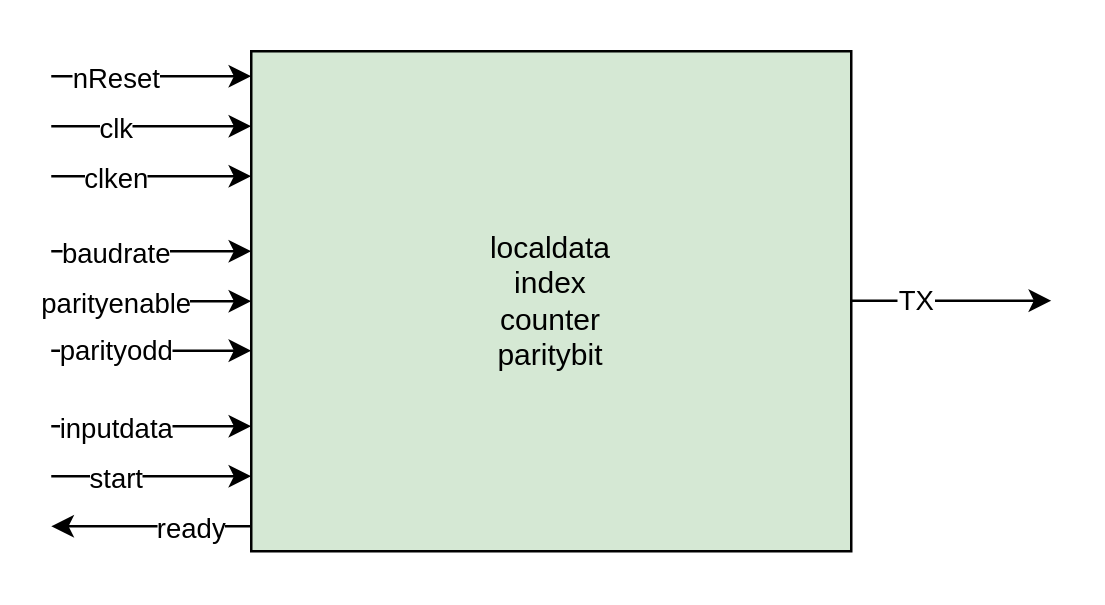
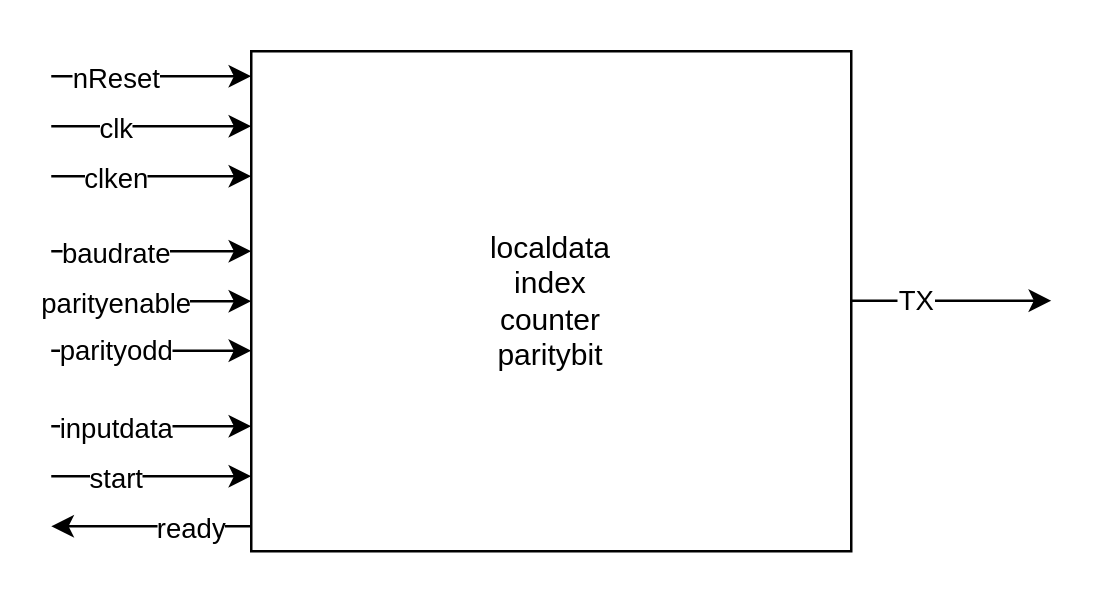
  <mxCell id="0" />
  <mxCell id="1" parent="0" />
- <mxCell id="2" value="localdata&lt;br&gt;index&lt;br&gt;counter&lt;br&gt;paritybit" style="rounded=0;whiteSpace=wrap;html=1;fillColor=#d5e8d4;" vertex="1" parent="1"><mxGeometry x="100" y="20" width="240" height="200" as="geometry" /></mxCell>
+ <mxCell id="2" value="localdata&lt;br&gt;index&lt;br&gt;counter&lt;br&gt;paritybit" style="rounded=0;whiteSpace=wrap;html=1;" vertex="1" parent="1"><mxGeometry x="100" y="20" width="240" height="200" as="geometry" /></mxCell>
  <mxCell id="3" value="" style="endArrow=classic;html=1;entryX=0;entryY=0;entryDx=0;entryDy=0;" edge="1" parent="1"><mxGeometry width="50" height="50" relative="1" as="geometry"><mxPoint x="20" y="120" as="sourcePoint" /><mxPoint x="100" y="120" as="targetPoint" /></mxGeometry></mxCell>
  <mxCell id="4" value="parityenable" style="edgeLabel;html=1;align=center;verticalAlign=middle;resizable=0;points=[];" vertex="1" connectable="0" parent="3"><mxGeometry x="-0.385" relative="1" as="geometry"><mxPoint as="offset" /></mxGeometry></mxCell>
  <mxCell id="5" value="" style="endArrow=classic;html=1;entryX=0;entryY=0;entryDx=0;entryDy=0;" edge="1" parent="1"><mxGeometry width="50" height="50" relative="1" as="geometry"><mxPoint x="20" y="139.76" as="sourcePoint" /><mxPoint x="100" y="139.76" as="targetPoint" /></mxGeometry></mxCell>
  <mxCell id="6" value="parityodd" style="edgeLabel;html=1;align=center;verticalAlign=middle;resizable=0;points=[];" vertex="1" connectable="0" parent="5"><mxGeometry x="-0.385" relative="1" as="geometry"><mxPoint as="offset" /></mxGeometry></mxCell>
  <mxCell id="7" value="" style="endArrow=classic;html=1;entryX=0;entryY=0;entryDx=0;entryDy=0;" edge="1" parent="1"><mxGeometry width="50" height="50" relative="1" as="geometry"><mxPoint x="20" y="170" as="sourcePoint" /><mxPoint x="100" y="170" as="targetPoint" /></mxGeometry></mxCell>
  <mxCell id="8" value="inputdata" style="edgeLabel;html=1;align=center;verticalAlign=middle;resizable=0;points=[];" vertex="1" connectable="0" parent="7"><mxGeometry x="-0.385" relative="1" as="geometry"><mxPoint as="offset" /></mxGeometry></mxCell>
  <mxCell id="9" value="" style="endArrow=classic;html=1;entryX=0;entryY=0;entryDx=0;entryDy=0;" edge="1" parent="1"><mxGeometry width="50" height="50" relative="1" as="geometry"><mxPoint x="20" y="190" as="sourcePoint" /><mxPoint x="100" y="190" as="targetPoint" /></mxGeometry></mxCell>
  <mxCell id="10" value="start" style="edgeLabel;html=1;align=center;verticalAlign=middle;resizable=0;points=[];" vertex="1" connectable="0" parent="9"><mxGeometry x="-0.385" relative="1" as="geometry"><mxPoint as="offset" /></mxGeometry></mxCell>
  <mxCell id="11" value="" style="endArrow=classic;html=1;entryX=0;entryY=0;entryDx=0;entryDy=0;" edge="1" parent="1"><mxGeometry width="50" height="50" relative="1" as="geometry"><mxPoint x="100" y="210" as="sourcePoint" /><mxPoint x="20" y="210" as="targetPoint" /></mxGeometry></mxCell>
  <mxCell id="12" value="ready" style="edgeLabel;html=1;align=center;verticalAlign=middle;resizable=0;points=[];" vertex="1" connectable="0" parent="11"><mxGeometry x="-0.385" relative="1" as="geometry"><mxPoint as="offset" /></mxGeometry></mxCell>
  <mxCell id="13" value="" style="endArrow=classic;html=1;entryX=0;entryY=0;entryDx=0;entryDy=0;" edge="1" parent="1"><mxGeometry width="50" height="50" relative="1" as="geometry"><mxPoint x="20" y="100" as="sourcePoint" /><mxPoint x="100" y="100" as="targetPoint" /></mxGeometry></mxCell>
  <mxCell id="14" value="baudrate" style="edgeLabel;html=1;align=center;verticalAlign=middle;resizable=0;points=[];" vertex="1" connectable="0" parent="13"><mxGeometry x="-0.385" relative="1" as="geometry"><mxPoint as="offset" /></mxGeometry></mxCell>
  <mxCell id="15" value="" style="endArrow=classic;html=1;entryX=0;entryY=0;entryDx=0;entryDy=0;" edge="1" parent="1"><mxGeometry width="50" height="50" relative="1" as="geometry"><mxPoint x="20" y="70" as="sourcePoint" /><mxPoint x="100" y="70" as="targetPoint" /></mxGeometry></mxCell>
  <mxCell id="16" value="clken" style="edgeLabel;html=1;align=center;verticalAlign=middle;resizable=0;points=[];" vertex="1" connectable="0" parent="15"><mxGeometry x="-0.385" relative="1" as="geometry"><mxPoint as="offset" /></mxGeometry></mxCell>
  <mxCell id="17" value="" style="endArrow=classic;html=1;entryX=0;entryY=0;entryDx=0;entryDy=0;" edge="1" parent="1"><mxGeometry width="50" height="50" relative="1" as="geometry"><mxPoint x="20" y="50" as="sourcePoint" /><mxPoint x="100" y="50" as="targetPoint" /></mxGeometry></mxCell>
  <mxCell id="18" value="clk" style="edgeLabel;html=1;align=center;verticalAlign=middle;resizable=0;points=[];" vertex="1" connectable="0" parent="17"><mxGeometry x="-0.385" relative="1" as="geometry"><mxPoint as="offset" /></mxGeometry></mxCell>
  <mxCell id="19" value="" style="endArrow=classic;html=1;entryX=0;entryY=0;entryDx=0;entryDy=0;" edge="1" parent="1"><mxGeometry width="50" height="50" relative="1" as="geometry"><mxPoint x="20" y="30" as="sourcePoint" /><mxPoint x="100" y="30" as="targetPoint" /></mxGeometry></mxCell>
  <mxCell id="20" value="nReset" style="edgeLabel;html=1;align=center;verticalAlign=middle;resizable=0;points=[];" vertex="1" connectable="0" parent="19"><mxGeometry x="-0.385" relative="1" as="geometry"><mxPoint as="offset" /></mxGeometry></mxCell>
  <mxCell id="21" value="" style="endArrow=classic;html=1;entryX=0;entryY=0;entryDx=0;entryDy=0;" edge="1" parent="1"><mxGeometry width="50" height="50" relative="1" as="geometry"><mxPoint x="340" y="119.76" as="sourcePoint" /><mxPoint x="420" y="119.76" as="targetPoint" /></mxGeometry></mxCell>
  <mxCell id="22" value="TX" style="edgeLabel;html=1;align=center;verticalAlign=middle;resizable=0;points=[];" vertex="1" connectable="0" parent="21"><mxGeometry x="-0.385" relative="1" as="geometry"><mxPoint as="offset" /></mxGeometry></mxCell>
